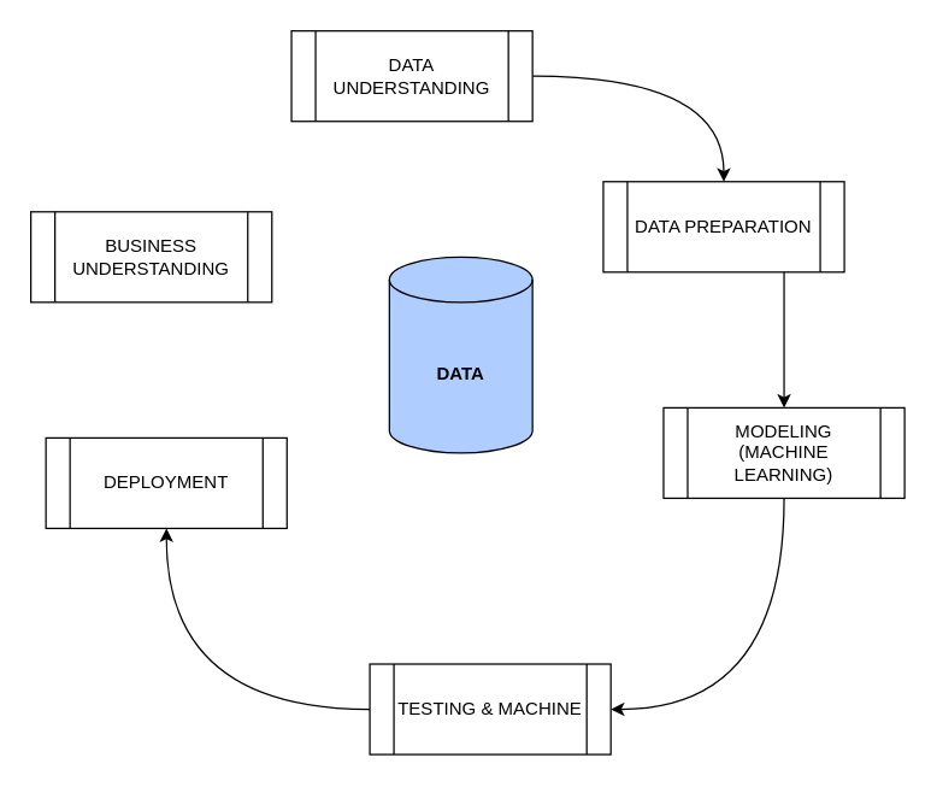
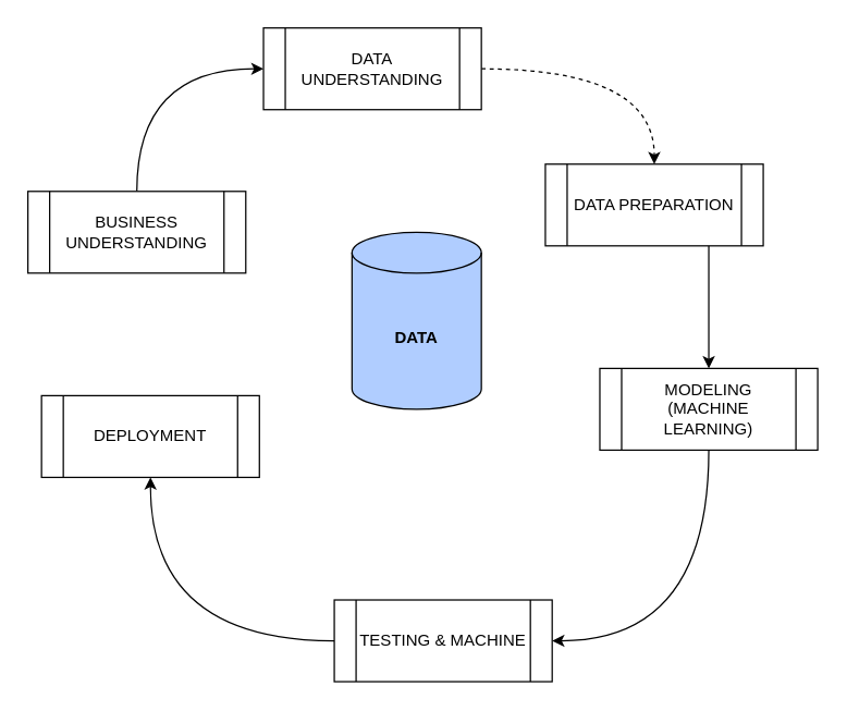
  <mxCell id="0" />
  <mxCell id="1" parent="0" />
  <mxCell id="2" value="&lt;b&gt;DATA&lt;/b&gt;" style="shape=cylinder3;whiteSpace=wrap;html=1;boundedLbl=1;backgroundOutline=1;size=15;fillColor=#B0CDFF;" vertex="1" parent="1"><mxGeometry x="258" y="170" width="95" height="130" as="geometry" /></mxCell>
+ <mxCell id="3" style="edgeStyle=orthogonalEdgeStyle;rounded=0;orthogonalLoop=1;jettySize=auto;html=1;exitX=0.5;exitY=0;exitDx=0;exitDy=0;entryX=0;entryY=0.5;entryDx=0;entryDy=0;curved=1;" edge="1" parent="1" source="4" target="12"><mxGeometry relative="1" as="geometry" /></mxCell>
  <mxCell id="4" value="BUSINESS UNDERSTANDING" style="shape=process;whiteSpace=wrap;html=1;backgroundOutline=1;" vertex="1" parent="1"><mxGeometry x="20" y="140" width="160" height="60" as="geometry" /></mxCell>
  <mxCell id="5" style="edgeStyle=orthogonalEdgeStyle;curved=1;rounded=0;orthogonalLoop=1;jettySize=auto;html=1;exitX=0;exitY=0.5;exitDx=0;exitDy=0;entryX=0.5;entryY=1;entryDx=0;entryDy=0;" edge="1" parent="1" source="6" target="13"><mxGeometry relative="1" as="geometry" /></mxCell>
  <mxCell id="6" value="TESTING &amp;amp; MACHINE" style="shape=process;whiteSpace=wrap;html=1;backgroundOutline=1;" vertex="1" parent="1"><mxGeometry x="245" y="440" width="160" height="60" as="geometry" /></mxCell>
  <mxCell id="7" style="edgeStyle=orthogonalEdgeStyle;curved=1;rounded=0;orthogonalLoop=1;jettySize=auto;html=1;exitX=0.5;exitY=1;exitDx=0;exitDy=0;entryX=1;entryY=0.5;entryDx=0;entryDy=0;" edge="1" parent="1" source="8" target="6"><mxGeometry relative="1" as="geometry" /></mxCell>
  <mxCell id="8" value="MODELING (MACHINE LEARNING)" style="shape=process;whiteSpace=wrap;html=1;backgroundOutline=1;" vertex="1" parent="1"><mxGeometry x="440" y="270" width="160" height="60" as="geometry" /></mxCell>
  <mxCell id="9" style="edgeStyle=orthogonalEdgeStyle;curved=1;rounded=0;orthogonalLoop=1;jettySize=auto;html=1;exitX=0.75;exitY=1;exitDx=0;exitDy=0;" edge="1" parent="1" source="10" target="8"><mxGeometry relative="1" as="geometry" /></mxCell>
  <mxCell id="10" value="DATA PREPARATION" style="shape=process;whiteSpace=wrap;html=1;backgroundOutline=1;" vertex="1" parent="1"><mxGeometry x="400" y="120" width="160" height="60" as="geometry" /></mxCell>
- <mxCell id="11" style="edgeStyle=orthogonalEdgeStyle;curved=1;rounded=0;orthogonalLoop=1;jettySize=auto;html=1;exitX=1;exitY=0.5;exitDx=0;exitDy=0;" edge="1" parent="1" source="12" target="10"><mxGeometry relative="1" as="geometry" /></mxCell>
+ <mxCell id="11" style="edgeStyle=orthogonalEdgeStyle;curved=1;rounded=0;orthogonalLoop=1;jettySize=auto;html=1;exitX=1;exitY=0.5;exitDx=0;exitDy=0;dashed=1;" edge="1" parent="1" source="12" target="10"><mxGeometry relative="1" as="geometry" /></mxCell>
  <mxCell id="12" value="DATA UNDERSTANDING" style="shape=process;whiteSpace=wrap;html=1;backgroundOutline=1;" vertex="1" parent="1"><mxGeometry x="193" y="20" width="160" height="60" as="geometry" /></mxCell>
  <mxCell id="13" value="DEPLOYMENT" style="shape=process;whiteSpace=wrap;html=1;backgroundOutline=1;" vertex="1" parent="1"><mxGeometry x="30" y="290" width="160" height="60" as="geometry" /></mxCell>
